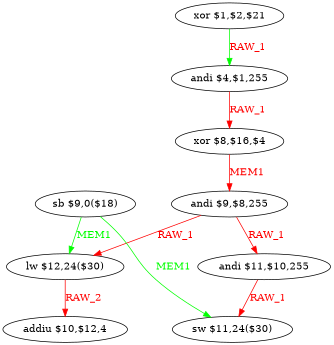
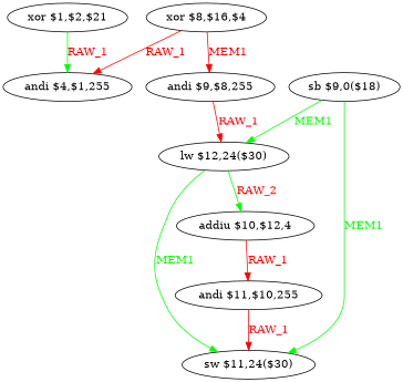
  digraph {
    node [shape=ellipse]
    edge [color=red fontcolor=red]
    n1 [label="xor $1,$2,$21"]
    n2 [label="andi $4,$1,255"]
    n3 [label="xor $8,$16,$4"]
    n4 [label="andi $9,$8,255"]
    n5 [label="lw $12,24($30)"]
    n6 [label="sb $9,0($18)"]
    n7 [label="sw $11,24($30)"]
    n8 [label="addiu $10,$12,4"]
    n9 [label="andi $11,$10,255"]
    n1 -> n2 [color=green label=RAW_1]
-   n2 -> n3 [label=RAW_1]
+   n3 -> n2 [label=RAW_1]
    n3 -> n4 [label=MEM1]
    n4 -> n5 [label=RAW_1]
-   n5 -> n8 [label=RAW_2]
+   n5 -> n7 [color=green fontcolor=green label=MEM1]
+   n5 -> n8 [color=green label=RAW_2]
    n6 -> n5 [color=green fontcolor=green label=MEM1]
    n6 -> n7 [color=green fontcolor=green label=MEM1]
-   n4 -> n9 [label=RAW_1]
+   n8 -> n9 [label=RAW_1]
    n9 -> n7 [label=RAW_1]
  }
